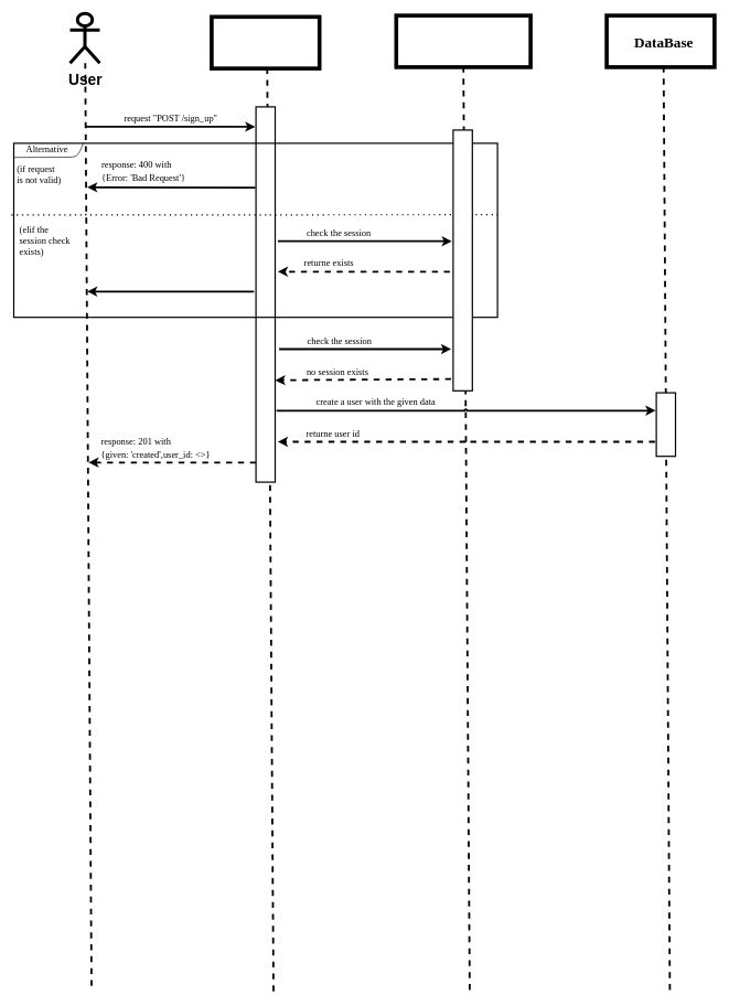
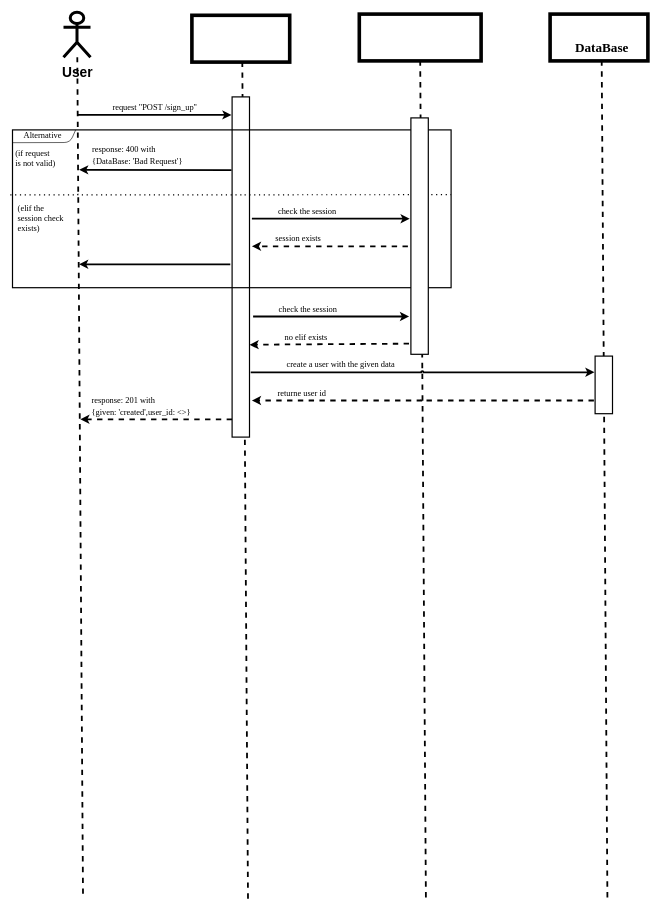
  <mxCell id="0" />
  <mxCell id="1" parent="0" />
  <mxCell id="2" value="&lt;p style=&quot;line-height: 120%;&quot;&gt;&lt;font size=&quot;1&quot; color=&quot;#000000&quot;&gt;&lt;b style=&quot;font-size: 23px;&quot;&gt;User&lt;/b&gt;&lt;/font&gt;&lt;/p&gt;" style="shape=umlActor;verticalLabelPosition=bottom;verticalAlign=top;html=1;outlineConnect=0;strokeColor=#000000;strokeWidth=5;" vertex="1" parent="1"><mxGeometry x="105" y="20" width="45" height="75" as="geometry" /></mxCell>
  <mxCell id="3" value="" style="rounded=0;whiteSpace=wrap;html=1;strokeColor=#000000;fillColor=none;strokeWidth=6;" vertex="1" parent="1"><mxGeometry x="916" y="23" width="163" height="78" as="geometry" /></mxCell>
  <mxCell id="4" value="" style="endArrow=none;dashed=1;html=1;entryX=0.5;entryY=1;entryDx=0;entryDy=0;rounded=1;jumpSize=0;strokeWidth=3;jumpStyle=arc;strokeColor=#000000;" edge="1" parent="1"><mxGeometry width="50" height="50" relative="1" as="geometry"><mxPoint x="137.5" y="1489.222" as="sourcePoint" /><mxPoint x="128" y="95" as="targetPoint" /></mxGeometry></mxCell>
  <mxCell id="5" value="" style="endArrow=none;dashed=1;html=1;entryX=0.5;entryY=1;entryDx=0;entryDy=0;rounded=1;jumpSize=0;strokeWidth=3;jumpStyle=arc;strokeColor=#000000;" edge="1" parent="1"><mxGeometry width="50" height="50" relative="1" as="geometry"><mxPoint x="1011.5" y="1495.222" as="sourcePoint" /><mxPoint x="1002" y="101" as="targetPoint" /></mxGeometry></mxCell>
  <mxCell id="6" value="" style="group" vertex="1" connectable="0" parent="1"><mxGeometry x="319" y="25" width="167" height="1472.222" as="geometry" /></mxCell>
  <mxCell id="7" value="" style="rounded=0;whiteSpace=wrap;html=1;strokeColor=#000000;fillColor=none;strokeWidth=6;" vertex="1" parent="6"><mxGeometry width="163" height="78" as="geometry" /></mxCell>
  <mxCell id="8" value="" style="endArrow=none;dashed=1;html=1;entryX=0.5;entryY=1;entryDx=0;entryDy=0;rounded=1;jumpSize=0;strokeWidth=3;jumpStyle=arc;strokeColor=#000000;" edge="1" parent="6"><mxGeometry width="50" height="50" relative="1" as="geometry"><mxPoint x="93.5" y="1472.222" as="sourcePoint" /><mxPoint x="84" y="78" as="targetPoint" /></mxGeometry></mxCell>
  <mxCell id="9" value="" style="rounded=0;whiteSpace=wrap;html=1;strokeColor=#000000;strokeWidth=2;fontFamily=Verdana;fontSize=14;fontColor=#000000;fillColor=#FFFFFF;" vertex="1" parent="6"><mxGeometry x="67" y="136" width="29" height="567" as="geometry" /></mxCell>
- <mxCell id="10" value="&lt;font face=&quot;Verdana&quot; style=&quot;font-size: 22px;&quot;&gt;DataBase&lt;/font&gt;" style="text;html=1;align=center;verticalAlign=middle;resizable=0;points=[];autosize=1;strokeColor=none;fillColor=none;fontSize=27;fontColor=#000000;strokeWidth=0;fontStyle=1" vertex="1" parent="1"><mxGeometry x="934" y="40" width="135" height="44" as="geometry" /></mxCell>
+ <mxCell id="10" value="&lt;font face=&quot;Verdana&quot; style=&quot;font-size: 22px;&quot;&gt;DataBase&lt;/font&gt;" style="text;html=1;align=center;verticalAlign=middle;resizable=0;points=[];autosize=1;strokeColor=none;fillColor=none;fontSize=27;fontColor=#000000;strokeWidth=0;fontStyle=1" vertex="1" parent="1"><mxGeometry x="934" y="55" width="135" height="44" as="geometry" /></mxCell>
  <mxCell id="11" value="" style="rounded=0;whiteSpace=wrap;html=1;strokeColor=#000000;fillColor=none;strokeWidth=6;" vertex="1" parent="1"><mxGeometry x="598" y="23" width="203" height="78" as="geometry" /></mxCell>
  <mxCell id="12" value="" style="endArrow=none;dashed=1;html=1;entryX=0.5;entryY=1;entryDx=0;entryDy=0;rounded=1;jumpSize=0;strokeWidth=3;jumpStyle=arc;strokeColor=#000000;" edge="1" parent="1" target="11"><mxGeometry width="50" height="50" relative="1" as="geometry"><mxPoint x="709" y="1495.222" as="sourcePoint" /><mxPoint x="642" y="309" as="targetPoint" /></mxGeometry></mxCell>
  <mxCell id="13" value="" style="rounded=0;whiteSpace=wrap;html=1;strokeColor=#000000;strokeWidth=2;fontFamily=Verdana;fontSize=14;fontColor=#000000;fillColor=none;" vertex="1" parent="1"><mxGeometry x="20" y="216" width="731" height="263" as="geometry" /></mxCell>
  <mxCell id="14" value="" style="endArrow=none;html=1;rounded=1;strokeColor=#000000;strokeWidth=1;fontFamily=Verdana;fontSize=14;fontColor=#000000;jumpStyle=arc;jumpSize=0;exitX=0;exitY=0.081;exitDx=0;exitDy=0;exitPerimeter=0;entryX=0.144;entryY=0;entryDx=0;entryDy=0;entryPerimeter=0;" edge="1" parent="1" target="13" source="13"><mxGeometry width="50" height="50" relative="1" as="geometry"><mxPoint x="22.244" y="251.585" as="sourcePoint" /><mxPoint x="122" y="217.483" as="targetPoint" /><Array as="points"><mxPoint x="116" y="237" /></Array></mxGeometry></mxCell>
  <mxCell id="15" value="Alternative" style="text;html=1;align=center;verticalAlign=middle;resizable=0;points=[];autosize=1;strokeColor=none;fillColor=none;fontSize=14;fontFamily=Verdana;fontColor=#000000;" vertex="1" parent="1"><mxGeometry x="23" y="211.55" width="94" height="29" as="geometry" /></mxCell>
  <mxCell id="16" value="(if request&lt;br&gt;is not valid)" style="text;html=1;align=left;verticalAlign=middle;resizable=0;points=[];autosize=1;strokeColor=none;fillColor=none;fontSize=14;fontFamily=Verdana;fontColor=#000000;" vertex="1" parent="1"><mxGeometry x="23" y="240.547" width="101" height="46" as="geometry" /></mxCell>
  <mxCell id="17" value="(elif the&lt;br&gt;session check&lt;br&gt;exists)" style="text;html=1;align=left;verticalAlign=middle;resizable=0;points=[];autosize=1;strokeColor=none;fillColor=none;fontSize=14;fontFamily=Verdana;fontColor=#000000;" vertex="1" parent="1"><mxGeometry x="27" y="332.999" width="99" height="62" as="geometry" /></mxCell>
  <mxCell id="18" value="" style="endArrow=classic;html=1;rounded=1;strokeColor=#000000;strokeWidth=3;fontFamily=Verdana;fontSize=14;fontColor=#000000;jumpStyle=arc;jumpSize=0;" edge="1" parent="1"><mxGeometry width="50" height="50" relative="1" as="geometry"><mxPoint x="383" y="440" as="sourcePoint" /><mxPoint x="131" y="439.998" as="targetPoint" /></mxGeometry></mxCell>
  <mxCell id="19" value="&lt;p style=&quot;line-height: 70%;&quot;&gt;&lt;br&gt;&lt;/p&gt;" style="text;html=1;align=left;verticalAlign=middle;resizable=0;points=[];autosize=1;strokeColor=none;fillColor=none;fontSize=22;fontColor=#000000;" vertex="1" parent="1"><mxGeometry x="148" y="460.349" width="18" height="71" as="geometry" /></mxCell>
  <mxCell id="20" value="&lt;font face=&quot;Verdana&quot;&gt;&lt;span style=&quot;font-size: 14px;&quot;&gt;check the session&lt;/span&gt;&lt;/font&gt;" style="text;html=1;align=center;verticalAlign=middle;resizable=0;points=[];autosize=1;strokeColor=none;fillColor=none;fontSize=22;fontColor=#000000;" vertex="1" parent="1"><mxGeometry x="439.996" y="330" width="142" height="39" as="geometry" /></mxCell>
  <mxCell id="21" value="" style="endArrow=classic;html=1;rounded=1;strokeColor=#000000;strokeWidth=3;fontFamily=Verdana;fontSize=14;fontColor=#000000;jumpStyle=arc;jumpSize=0;dashed=1;" edge="1" parent="1"><mxGeometry width="50" height="50" relative="1" as="geometry"><mxPoint x="679" y="410" as="sourcePoint" /><mxPoint x="419" y="410" as="targetPoint" /></mxGeometry></mxCell>
- <mxCell id="22" value="&lt;font face=&quot;Verdana&quot;&gt;&lt;span style=&quot;font-size: 14px;&quot;&gt;returne exists&lt;/span&gt;&lt;/font&gt;" style="text;html=1;align=center;verticalAlign=middle;resizable=0;points=[];autosize=1;strokeColor=none;fillColor=none;fontSize=22;fontColor=#000000;" vertex="1" parent="1"><mxGeometry x="438.996" y="375" width="115" height="39" as="geometry" /></mxCell>
+ <mxCell id="22" value="&lt;font face=&quot;Verdana&quot;&gt;&lt;span style=&quot;font-size: 14px;&quot;&gt;session exists&lt;/span&gt;&lt;/font&gt;" style="text;html=1;align=center;verticalAlign=middle;resizable=0;points=[];autosize=1;strokeColor=none;fillColor=none;fontSize=22;fontColor=#000000;" vertex="1" parent="1"><mxGeometry x="438.996" y="375" width="115" height="39" as="geometry" /></mxCell>
  <mxCell id="23" value="" style="endArrow=classic;html=1;rounded=1;strokeColor=#000000;strokeWidth=3;fontFamily=Verdana;fontSize=14;fontColor=#000000;jumpStyle=arc;jumpSize=0;" edge="1" parent="1"><mxGeometry width="50" height="50" relative="1" as="geometry"><mxPoint x="385" y="283" as="sourcePoint" /><mxPoint x="131" y="282.548" as="targetPoint" /></mxGeometry></mxCell>
- <mxCell id="24" value="&lt;p style=&quot;line-height: 70%;&quot;&gt;&lt;font style=&quot;font-size: 14px;&quot; face=&quot;Verdana&quot;&gt;response: 400 with&lt;br&gt;{Error&lt;/font&gt;&lt;span style=&quot;background-color: initial; font-family: Verdana; font-size: 14px;&quot;&gt;: 'Bad Request'}&amp;nbsp;&lt;/span&gt;&lt;/p&gt;" style="text;html=1;align=left;verticalAlign=middle;resizable=0;points=[];autosize=1;strokeColor=none;fillColor=none;fontSize=22;fontColor=#000000;" vertex="1" parent="1"><mxGeometry x="151" y="211.55" width="183" height="91" as="geometry" /></mxCell>
+ <mxCell id="24" value="&lt;p style=&quot;line-height: 70%;&quot;&gt;&lt;font style=&quot;font-size: 14px;&quot; face=&quot;Verdana&quot;&gt;response: 400 with&lt;br&gt;{DataBase&lt;/font&gt;&lt;span style=&quot;background-color: initial; font-family: Verdana; font-size: 14px;&quot;&gt;: 'Bad Request'}&amp;nbsp;&lt;/span&gt;&lt;/p&gt;" style="text;html=1;align=left;verticalAlign=middle;resizable=0;points=[];autosize=1;strokeColor=none;fillColor=none;fontSize=22;fontColor=#000000;" vertex="1" parent="1"><mxGeometry x="151" y="211.55" width="183" height="91" as="geometry" /></mxCell>
  <mxCell id="25" value="" style="endArrow=classic;html=1;rounded=1;strokeColor=#000000;strokeWidth=3;fontSize=22;fontColor=#000000;jumpStyle=arc;jumpSize=0;" edge="1" parent="1"><mxGeometry width="50" height="50" relative="1" as="geometry"><mxPoint x="419" y="364" as="sourcePoint" /><mxPoint x="682" y="364" as="targetPoint" /></mxGeometry></mxCell>
  <mxCell id="26" value="" style="endArrow=none;dashed=1;html=1;dashPattern=1 3;strokeWidth=2;rounded=1;strokeColor=#000000;fontFamily=Verdana;fontSize=14;fontColor=#000000;jumpStyle=arc;jumpSize=0;exitX=-0.005;exitY=0.412;exitDx=0;exitDy=0;exitPerimeter=0;" edge="1" parent="1" source="13"><mxGeometry width="50" height="50" relative="1" as="geometry"><mxPoint x="261" y="382" as="sourcePoint" /><mxPoint x="751" y="324" as="targetPoint" /></mxGeometry></mxCell>
  <mxCell id="27" value="&lt;font style=&quot;font-size: 14px;&quot; face=&quot;Verdana&quot;&gt;create a user with the given data&lt;/font&gt;" style="text;html=1;align=center;verticalAlign=middle;resizable=0;points=[];autosize=1;strokeColor=none;fillColor=none;fontSize=22;fontColor=#000000;" vertex="1" parent="1"><mxGeometry x="441" y="585.496" width="252" height="38" as="geometry" /></mxCell>
  <mxCell id="28" value="" style="endArrow=classic;html=1;rounded=1;strokeColor=#000000;strokeWidth=3;fontFamily=Verdana;fontSize=14;fontColor=#000000;jumpStyle=arc;jumpSize=0;dashed=1;exitX=0.959;exitY=0.762;exitDx=0;exitDy=0;exitPerimeter=0;" edge="1" parent="1" source="29"><mxGeometry width="50" height="50" relative="1" as="geometry"><mxPoint x="407" y="698.369" as="sourcePoint" /><mxPoint x="133" y="698.369" as="targetPoint" /></mxGeometry></mxCell>
  <mxCell id="29" value="&lt;p style=&quot;line-height: 70%;&quot;&gt;&lt;font style=&quot;font-size: 14px;&quot; face=&quot;Verdana&quot;&gt;response: 201 with&lt;br&gt;{&lt;/font&gt;&lt;span style=&quot;background-color: initial; font-family: Verdana; font-size: 14px;&quot;&gt;given: 'created',user_id: &amp;lt;&amp;gt;}&amp;nbsp;&lt;/span&gt;&lt;/p&gt;" style="text;html=1;align=left;verticalAlign=middle;resizable=0;points=[];autosize=1;strokeColor=none;fillColor=none;fontSize=22;fontColor=#000000;" vertex="1" parent="1"><mxGeometry x="150" y="629" width="246" height="91" as="geometry" /></mxCell>
  <mxCell id="30" value="&lt;font style=&quot;font-size: 14px;&quot; face=&quot;Verdana&quot;&gt;returne user id&lt;/font&gt;" style="text;html=1;align=center;verticalAlign=middle;resizable=0;points=[];autosize=1;strokeColor=none;fillColor=none;fontSize=22;fontColor=#000000;" vertex="1" parent="1"><mxGeometry x="440" y="634" width="123" height="38" as="geometry" /></mxCell>
  <mxCell id="31" value="" style="endArrow=classic;html=1;rounded=1;strokeColor=#000000;strokeWidth=3;fontFamily=Verdana;fontSize=14;fontColor=#000000;jumpStyle=arc;jumpSize=0;dashed=1;" edge="1" parent="1"><mxGeometry width="50" height="50" relative="1" as="geometry"><mxPoint x="989" y="667" as="sourcePoint" /><mxPoint x="419" y="667" as="targetPoint" /></mxGeometry></mxCell>
  <mxCell id="32" value="&lt;font face=&quot;Verdana&quot;&gt;&lt;span style=&quot;font-size: 14px;&quot;&gt;check the session&lt;/span&gt;&lt;/font&gt;" style="text;html=1;align=center;verticalAlign=middle;resizable=0;points=[];autosize=1;strokeColor=none;fillColor=none;fontSize=22;fontColor=#000000;" vertex="1" parent="1"><mxGeometry x="440.996" y="493" width="142" height="39" as="geometry" /></mxCell>
  <mxCell id="33" value="" style="endArrow=classic;html=1;rounded=1;strokeColor=#000000;strokeWidth=3;fontFamily=Verdana;fontSize=14;fontColor=#000000;jumpStyle=arc;jumpSize=0;dashed=1;exitX=-0.108;exitY=0.955;exitDx=0;exitDy=0;exitPerimeter=0;" edge="1" parent="1" source="37"><mxGeometry width="50" height="50" relative="1" as="geometry"><mxPoint x="698" y="571.999" as="sourcePoint" /><mxPoint x="415" y="574" as="targetPoint" /></mxGeometry></mxCell>
- <mxCell id="34" value="&lt;font face=&quot;Verdana&quot;&gt;&lt;span style=&quot;font-size: 14px;&quot;&gt;no session exists&lt;/span&gt;&lt;/font&gt;" style="text;html=1;align=center;verticalAlign=middle;resizable=0;points=[];autosize=1;strokeColor=none;fillColor=none;fontSize=22;fontColor=#000000;" vertex="1" parent="1"><mxGeometry x="440.996" y="539.5" width="137" height="39" as="geometry" /></mxCell>
+ <mxCell id="34" value="&lt;font face=&quot;Verdana&quot;&gt;&lt;span style=&quot;font-size: 14px;&quot;&gt;no elif exists&lt;/span&gt;&lt;/font&gt;" style="text;html=1;align=center;verticalAlign=middle;resizable=0;points=[];autosize=1;strokeColor=none;fillColor=none;fontSize=22;fontColor=#000000;" vertex="1" parent="1"><mxGeometry x="440.996" y="539.5" width="137" height="39" as="geometry" /></mxCell>
  <mxCell id="35" value="" style="endArrow=classic;html=1;rounded=1;strokeColor=#000000;strokeWidth=3;fontSize=22;fontColor=#000000;jumpStyle=arc;jumpSize=0;" edge="1" parent="1"><mxGeometry width="50" height="50" relative="1" as="geometry"><mxPoint x="417" y="620" as="sourcePoint" /><mxPoint x="990" y="620" as="targetPoint" /></mxGeometry></mxCell>
  <mxCell id="36" value="" style="rounded=0;whiteSpace=wrap;html=1;strokeColor=#000000;strokeWidth=2;fontFamily=Verdana;fontSize=14;fontColor=#000000;fillColor=#FFFFFF;" vertex="1" parent="1"><mxGeometry x="991" y="593" width="29" height="96" as="geometry" /></mxCell>
  <mxCell id="37" value="" style="rounded=0;whiteSpace=wrap;html=1;strokeColor=#000000;strokeWidth=2;fontFamily=Verdana;fontSize=14;fontColor=#000000;fillColor=#FFFFFF;" vertex="1" parent="1"><mxGeometry x="684" y="196" width="29" height="394" as="geometry" /></mxCell>
  <mxCell id="38" value="" style="endArrow=classic;html=1;rounded=1;strokeColor=#000000;strokeWidth=3;fontSize=22;fontColor=#000000;jumpStyle=arc;jumpSize=0;" edge="1" parent="1"><mxGeometry width="50" height="50" relative="1" as="geometry"><mxPoint x="421" y="527" as="sourcePoint" /><mxPoint x="681" y="527" as="targetPoint" /></mxGeometry></mxCell>
  <mxCell id="39" value="" style="endArrow=classic;html=1;rounded=1;strokeColor=#000000;strokeWidth=3;fontSize=22;fontColor=#000000;jumpStyle=arc;jumpSize=0;" edge="1" parent="1"><mxGeometry width="50" height="50" relative="1" as="geometry"><mxPoint x="128" y="191" as="sourcePoint" /><mxPoint x="385" y="191" as="targetPoint" /></mxGeometry></mxCell>
  <mxCell id="40" value="&lt;font style=&quot;font-size: 14px;&quot; face=&quot;Verdana&quot;&gt;request &quot;POST /sign_up&quot;&lt;/font&gt;" style="text;html=1;align=center;verticalAlign=middle;resizable=0;points=[];autosize=1;strokeColor=none;fillColor=none;fontSize=22;fontColor=#000000;" vertex="1" parent="1"><mxGeometry x="160" y="157" width="193" height="38" as="geometry" /></mxCell>
